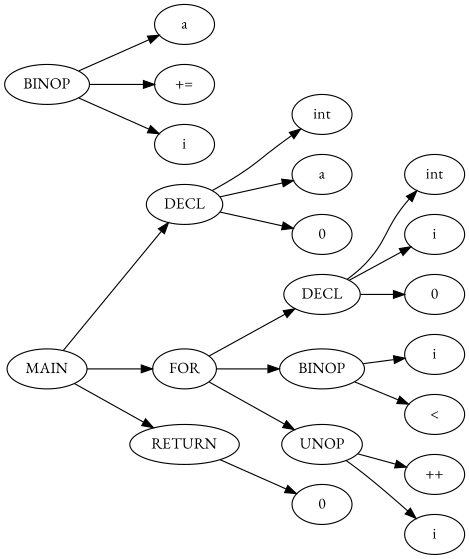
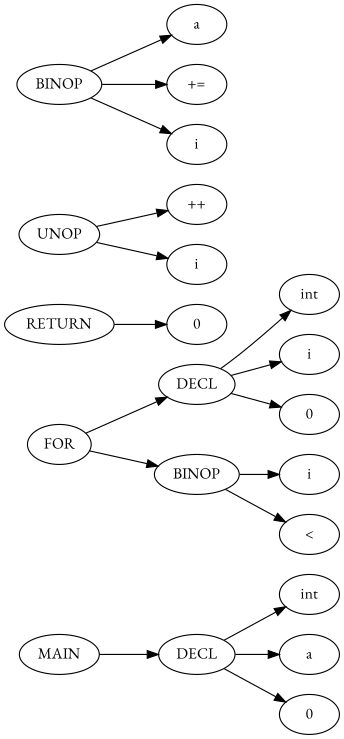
  digraph {
    fontname="EB Garamond"
    rankdir=LR
    node [fontname="EB Garamond"]
    edge [fontname="EB Garamond"]
    n1 [label=MAIN]
    n2 [label=DECL]
    n3 [label=FOR]
    n4 [label=RETURN]
    n5 [label=int]
    n6 [label=a]
    n7 [label=0]
    n8 [label=DECL]
    n9 [label=BINOP]
    n10 [label=UNOP]
    n11 [label=0]
    n12 [label=int]
    n13 [label=i]
    n14 [label=0]
    n15 [label=i]
    n16 [label="<"]
    n17 [label="++"]
    n18 [label=i]
    n19 [label=BINOP]
    n20 [label=a]
    n21 [label="+="]
    n22 [label=i]
    n1 -> n2
-   n1 -> n3
-   n1 -> n4
    n2 -> n5
    n2 -> n6
    n2 -> n7
    n3 -> n8
    n3 -> n9
-   n3 -> n10
    n4 -> n11
    n8 -> n12
    n8 -> n13
    n8 -> n14
    n9 -> n15
    n9 -> n16
    n10 -> n17
    n10 -> n18
    n19 -> n20
    n19 -> n21
    n19 -> n22
  }
